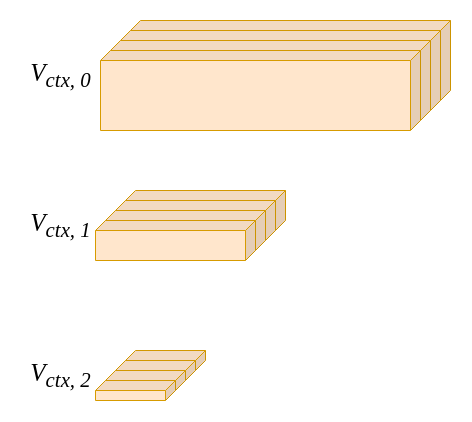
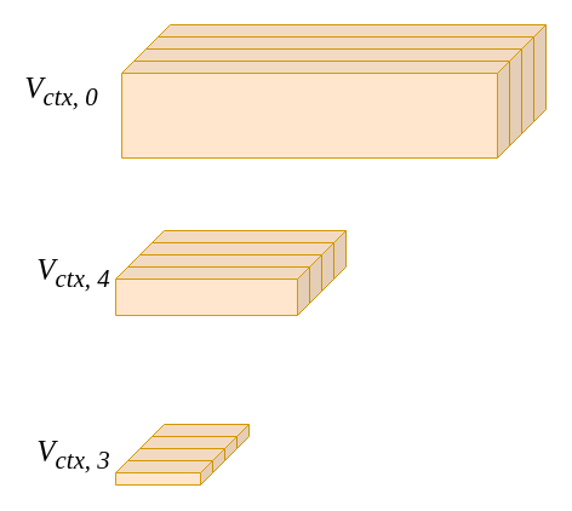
  <mxCell id="0" />
  <mxCell id="1" parent="0" />
  <mxCell id="2" value="" style="group" vertex="1" connectable="0" parent="1"><mxGeometry x="100" y="20" width="350" height="110" as="geometry" /></mxCell>
  <mxCell id="3" value="Left View" style="shape=cube;whiteSpace=wrap;html=1;boundedLbl=1;backgroundOutline=1;darkOpacity=0.05;darkOpacity2=0.1;flipH=1;size=10;fillColor=#ffe6cc;strokeColor=#d79b00;align=center;verticalAlign=middle;fontFamily=Times New Roman;fontSize=25;fontColor=default;" vertex="1" parent="2"><mxGeometry x="30" width="320" height="80" as="geometry" /></mxCell>
  <mxCell id="4" value="Back View" style="shape=cube;whiteSpace=wrap;html=1;boundedLbl=1;backgroundOutline=1;darkOpacity=0.05;darkOpacity2=0.1;flipH=1;size=10;fillColor=#ffe6cc;strokeColor=#d79b00;align=center;verticalAlign=middle;fontFamily=Times New Roman;fontSize=25;fontColor=default;" vertex="1" parent="2"><mxGeometry x="20" y="10" width="320" height="80" as="geometry" /></mxCell>
  <mxCell id="5" value="" style="shape=cube;whiteSpace=wrap;html=1;boundedLbl=1;backgroundOutline=1;darkOpacity=0.05;darkOpacity2=0.1;flipH=1;size=10;fillColor=#ffe6cc;strokeColor=#d79b00;fontSize=25;fontFamily=Times New Roman;" vertex="1" parent="2"><mxGeometry x="10" y="20" width="320" height="80" as="geometry" /></mxCell>
  <mxCell id="6" value="" style="shape=cube;whiteSpace=wrap;html=1;boundedLbl=1;backgroundOutline=1;darkOpacity=0.05;darkOpacity2=0.1;flipH=1;size=10;fillColor=#ffe6cc;strokeColor=#d79b00;fontFamily=Times New Roman;fontSize=25;" vertex="1" parent="2"><mxGeometry y="30" width="320" height="80" as="geometry" /></mxCell>
  <mxCell id="7" value="" style="group" vertex="1" connectable="0" parent="1"><mxGeometry x="95" y="190" width="190" height="70" as="geometry" /></mxCell>
  <mxCell id="8" value="" style="shape=cube;whiteSpace=wrap;html=1;boundedLbl=1;backgroundOutline=1;darkOpacity=0.05;darkOpacity2=0.1;flipH=1;size=10;fillColor=#ffe6cc;strokeColor=#d79b00;fontFamily=Times New Roman;fontSize=25;" vertex="1" parent="7"><mxGeometry x="30" width="160" height="40" as="geometry" /></mxCell>
  <mxCell id="9" value="" style="shape=cube;whiteSpace=wrap;html=1;boundedLbl=1;backgroundOutline=1;darkOpacity=0.05;darkOpacity2=0.1;flipH=1;size=10;fillColor=#ffe6cc;strokeColor=#d79b00;fontFamily=Times New Roman;fontSize=25;" vertex="1" parent="7"><mxGeometry x="20" y="10" width="160" height="40" as="geometry" /></mxCell>
  <mxCell id="10" value="" style="shape=cube;whiteSpace=wrap;html=1;boundedLbl=1;backgroundOutline=1;darkOpacity=0.05;darkOpacity2=0.1;flipH=1;size=10;fillColor=#ffe6cc;strokeColor=#d79b00;fontFamily=Times New Roman;fontSize=25;" vertex="1" parent="7"><mxGeometry x="10" y="20" width="160" height="40" as="geometry" /></mxCell>
  <mxCell id="11" value="" style="shape=cube;whiteSpace=wrap;html=1;boundedLbl=1;backgroundOutline=1;darkOpacity=0.05;darkOpacity2=0.1;flipH=1;size=10;fillColor=#ffe6cc;strokeColor=#d79b00;fontFamily=Times New Roman;fontSize=25;" vertex="1" parent="7"><mxGeometry y="30" width="160" height="40" as="geometry" /></mxCell>
- <mxCell id="12" value="&lt;i style=&quot;font-family: &amp;quot;Times New Roman&amp;quot;; font-size: 25px;&quot;&gt;V&lt;sub&gt;ctx, 2&lt;/sub&gt;&lt;/i&gt;" style="text;html=1;align=center;verticalAlign=middle;resizable=0;points=[];autosize=1;strokeColor=none;fillColor=none;" vertex="1" parent="1"><mxGeometry x="20" y="350" width="80" height="50" as="geometry" /></mxCell>
+ <mxCell id="12" value="&lt;i style=&quot;font-family: &amp;quot;Times New Roman&amp;quot;; font-size: 25px;&quot;&gt;V&lt;sub&gt;ctx, 3&lt;/sub&gt;&lt;/i&gt;" style="text;html=1;align=center;verticalAlign=middle;resizable=0;points=[];autosize=1;strokeColor=none;fillColor=none;" vertex="1" parent="1"><mxGeometry x="20" y="350" width="80" height="50" as="geometry" /></mxCell>
  <mxCell id="13" value="" style="group" vertex="1" connectable="0" parent="1"><mxGeometry x="95" y="350" width="110" height="50" as="geometry" /></mxCell>
  <mxCell id="14" value="" style="shape=cube;whiteSpace=wrap;html=1;boundedLbl=1;backgroundOutline=1;darkOpacity=0.05;darkOpacity2=0.1;flipH=1;size=10;fillColor=#ffe6cc;strokeColor=#d79b00;fontFamily=Times New Roman;fontSize=25;" vertex="1" parent="13"><mxGeometry x="30" width="80" height="20" as="geometry" /></mxCell>
  <mxCell id="15" value="" style="shape=cube;whiteSpace=wrap;html=1;boundedLbl=1;backgroundOutline=1;darkOpacity=0.05;darkOpacity2=0.1;flipH=1;size=10;fillColor=#ffe6cc;strokeColor=#d79b00;fontFamily=Times New Roman;fontSize=25;" vertex="1" parent="13"><mxGeometry x="20" y="10" width="80" height="20" as="geometry" /></mxCell>
  <mxCell id="16" value="" style="shape=cube;whiteSpace=wrap;html=1;boundedLbl=1;backgroundOutline=1;darkOpacity=0.05;darkOpacity2=0.1;flipH=1;size=10;fillColor=#ffe6cc;strokeColor=#d79b00;fontFamily=Times New Roman;fontSize=25;" vertex="1" parent="13"><mxGeometry x="10" y="20" width="80" height="20" as="geometry" /></mxCell>
  <mxCell id="17" value="" style="shape=cube;whiteSpace=wrap;html=1;boundedLbl=1;backgroundOutline=1;darkOpacity=0.05;darkOpacity2=0.1;flipH=1;size=10;fillColor=#ffe6cc;strokeColor=#d79b00;fontFamily=Times New Roman;fontSize=25;" vertex="1" parent="13"><mxGeometry y="30" width="80" height="20" as="geometry" /></mxCell>
- <mxCell id="18" value="&lt;i style=&quot;font-family: &amp;quot;Times New Roman&amp;quot;; font-size: 25px;&quot;&gt;V&lt;sub&gt;ctx, 1&lt;/sub&gt;&lt;/i&gt;" style="text;html=1;align=center;verticalAlign=middle;resizable=0;points=[];autosize=1;strokeColor=none;fillColor=none;" vertex="1" parent="1"><mxGeometry x="20" y="200" width="80" height="50" as="geometry" /></mxCell>
- <mxCell id="19" value="&lt;i style=&quot;font-family: &amp;quot;Times New Roman&amp;quot;; font-size: 25px;&quot;&gt;V&lt;sub&gt;ctx, 0&lt;/sub&gt;&lt;/i&gt;" style="text;html=1;align=center;verticalAlign=middle;resizable=0;points=[];autosize=1;strokeColor=none;fillColor=none;" vertex="1" parent="1"><mxGeometry x="20" y="50" width="80" height="50" as="geometry" /></mxCell>
+ <mxCell id="18" value="&lt;i style=&quot;font-family: &amp;quot;Times New Roman&amp;quot;; font-size: 25px;&quot;&gt;V&lt;sub&gt;ctx, 4&lt;/sub&gt;&lt;/i&gt;" style="text;html=1;align=center;verticalAlign=middle;resizable=0;points=[];autosize=1;strokeColor=none;fillColor=none;" vertex="1" parent="1"><mxGeometry x="20" y="200" width="80" height="50" as="geometry" /></mxCell>
+ <mxCell id="19" value="&lt;i style=&quot;font-family: &amp;quot;Times New Roman&amp;quot;; font-size: 25px;&quot;&gt;V&lt;sub&gt;ctx, 0&lt;/sub&gt;&lt;/i&gt;" style="text;html=1;align=center;verticalAlign=middle;resizable=0;points=[];autosize=1;strokeColor=none;fillColor=none;" vertex="1" parent="1"><mxGeometry x="10" y="50" width="80" height="50" as="geometry" /></mxCell>
